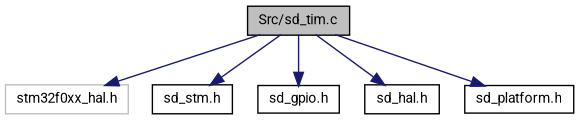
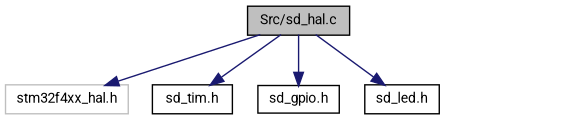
  digraph {
    fontname=Roboto
    node [color=black fillcolor=white fontname=Roboto fontsize=10 shape=record style=filled]
    edge [color=midnightblue fontname=Roboto fontsize=10 labelfontname=Helvetica labelfontsize=10 style=solid]
-   n1 [fillcolor=grey75 fontcolor=black height=0.2 label="Src/sd_tim.c" width=0.4]
-   n2 [color=grey75 height=0.2 label="stm32f0xx_hal.h" width=0.4]
-   n3 [height=0.2 label="sd_stm.h" width=0.4]
+   n1 [fillcolor=grey75 fontcolor=black height=0.2 label="Src/sd_hal.c" width=0.4]
+   n2 [color=grey75 height=0.2 label="stm32f4xx_hal.h" width=0.4]
+   n3 [height=0.2 label="sd_tim.h" width=0.4]
    n4 [height=0.2 label="sd_gpio.h" width=0.4]
-   n5 [height=0.2 label="sd_hal.h" width=0.4]
-   n6 [height=0.2 label="sd_platform.h" width=0.4]
+   n5 [height=0.2 label="sd_led.h" width=0.4]
    n1 -> n2
    n1 -> n3
    n1 -> n4
    n1 -> n5
-   n1 -> n6
  }
